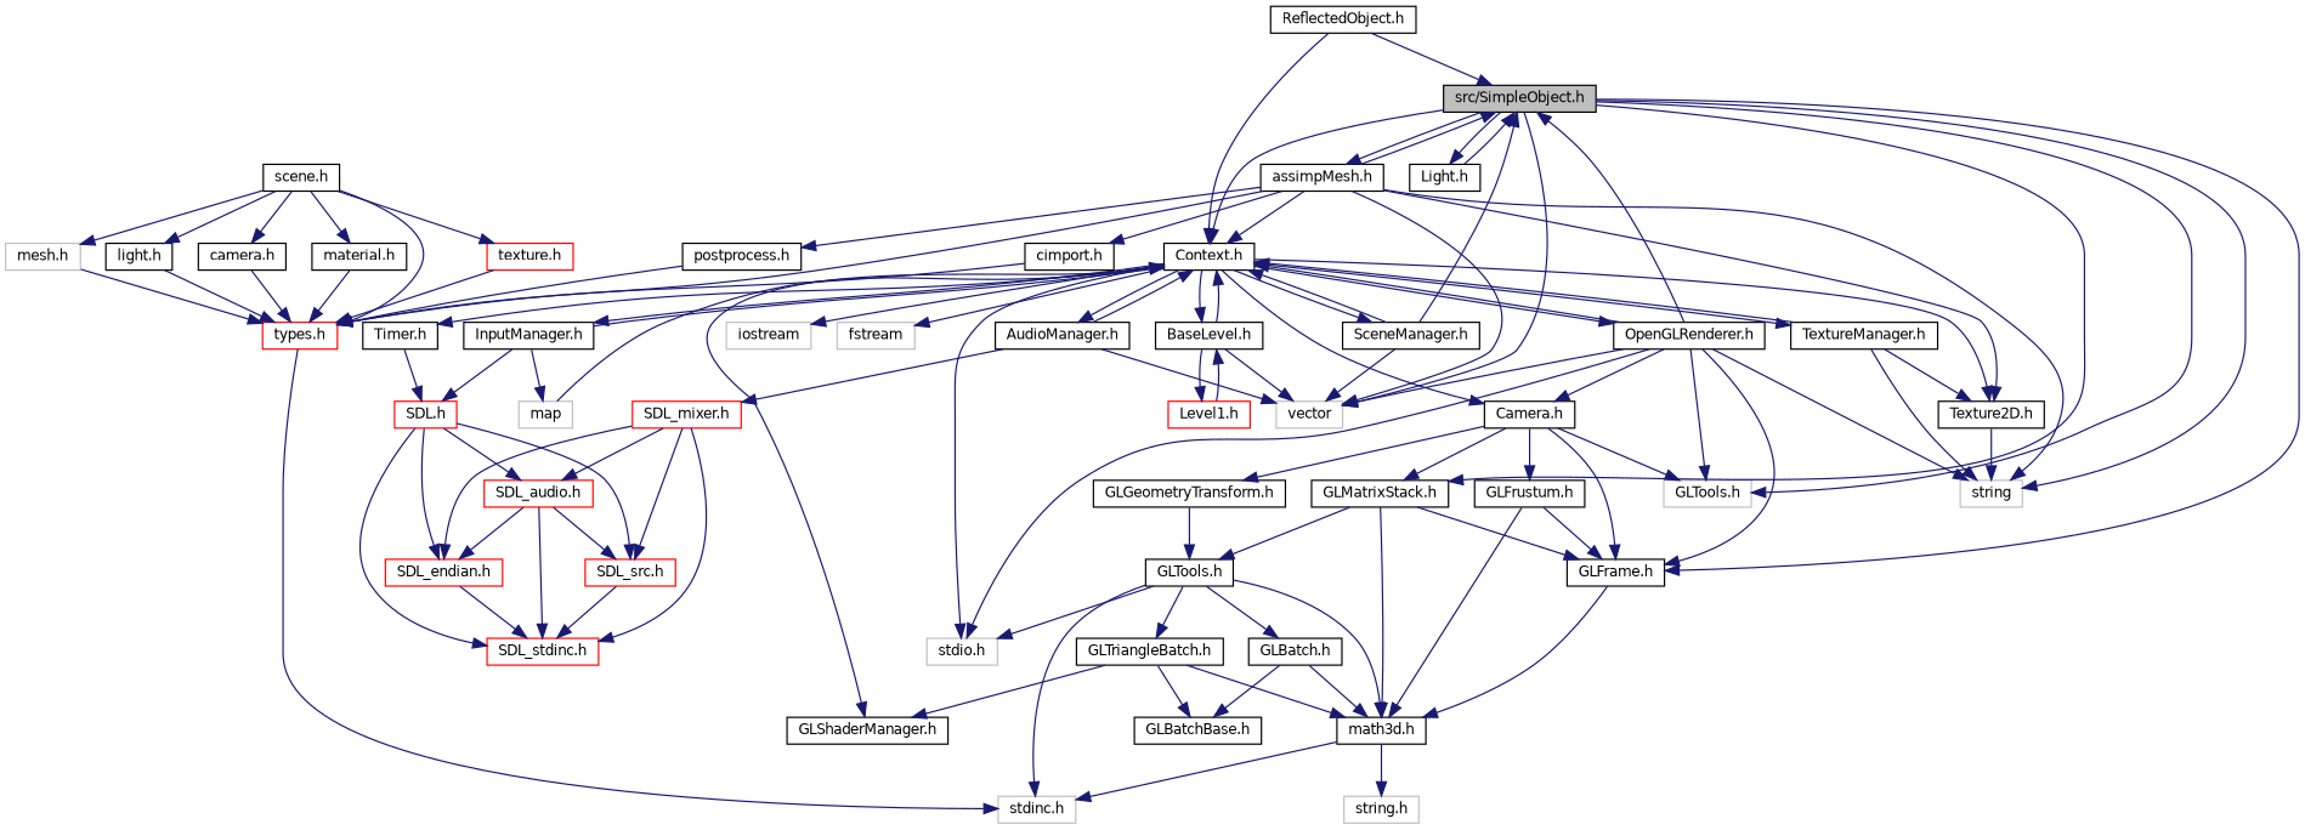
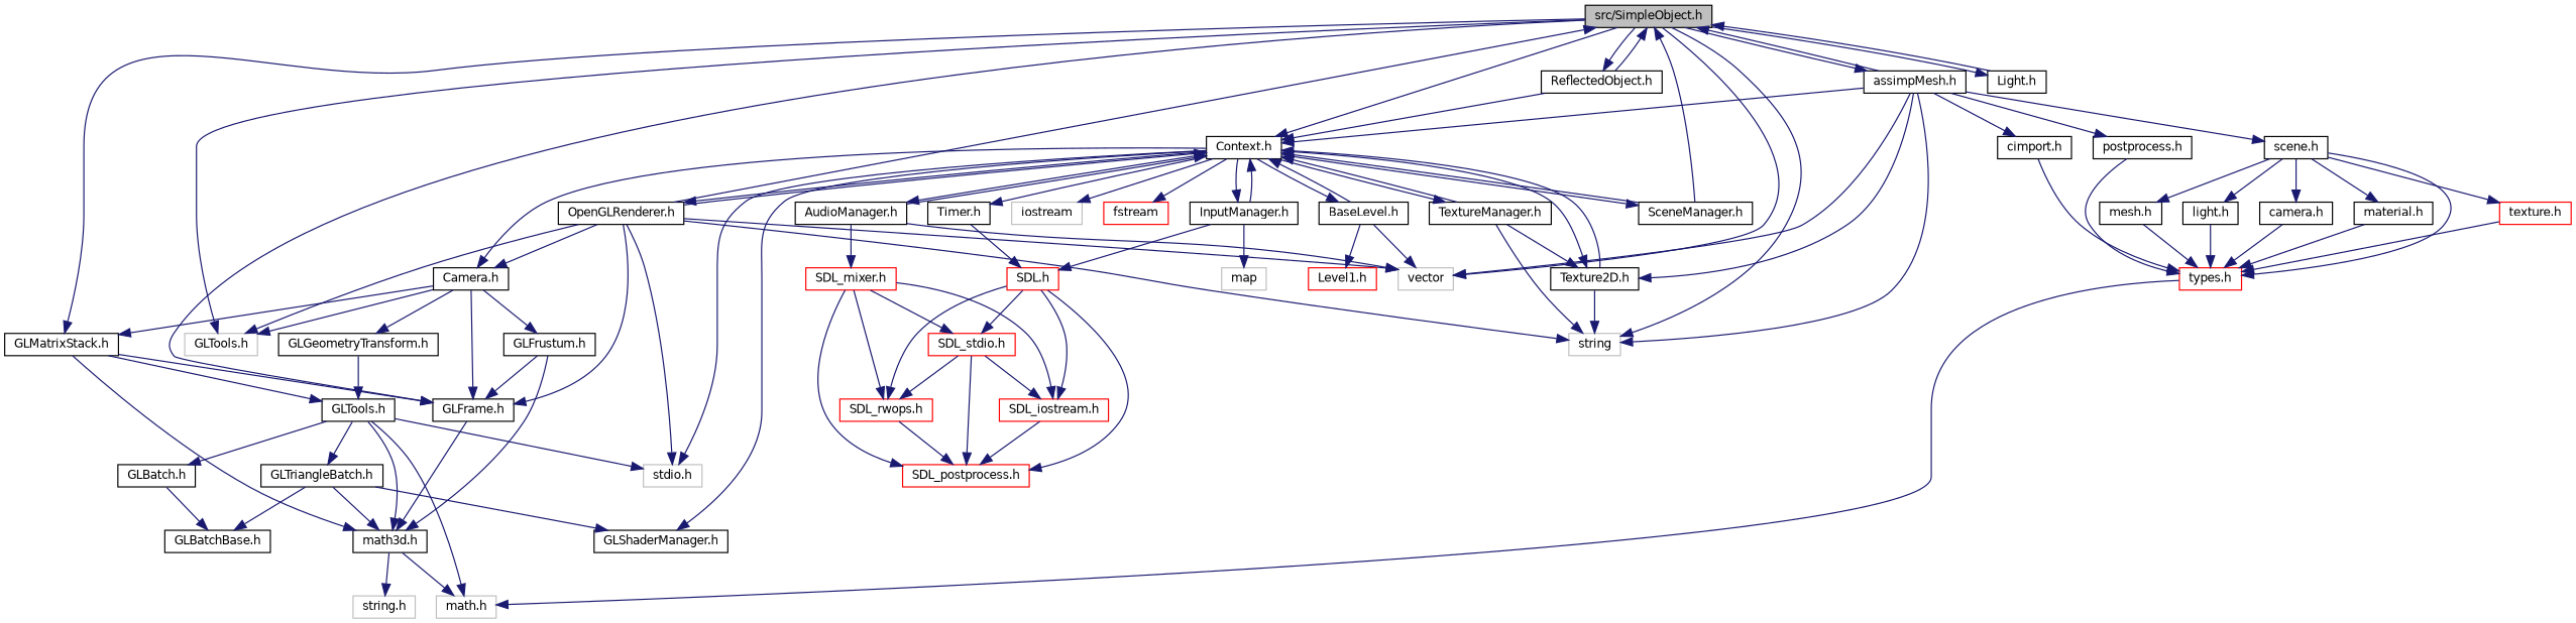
  digraph {
    node [color=black fillcolor=white fontname=Helvetica fontsize=10 shape=record style=filled]
    edge [color=midnightblue fontname=Helvetica fontsize=10 labelfontname=Helvetica labelfontsize=10 style=solid]
    n1 [fillcolor=grey75 fontcolor=black height=0.2 label="src/SimpleObject.h" width=0.4]
    n2 [color=grey75 height=0.2 label=vector width=0.4]
    n3 [color=grey75 height=0.2 label=string width=0.4]
    n4 [color=grey75 height=0.2 label="GLTools.h" width=0.4]
    n5 [height=0.2 label="GLFrame.h" width=0.4]
    n6 [height=0.2 label="GLMatrixStack.h" width=0.4]
    n7 [height=0.2 label="Context.h" width=0.4]
    n8 [height=0.2 label="Light.h" width=0.4]
    n9 [height=0.2 label="ReflectedObject.h" width=0.4]
    n10 [height=0.2 label="assimpMesh.h" width=0.4]
    n11 [height=0.2 label="math3d.h" width=0.4]
    n12 [height=0.2 label="GLTools.h" width=0.4]
    n13 [color=grey75 height=0.2 label="stdio.h" width=0.4]
    n14 [height=0.2 label="GLShaderManager.h" width=0.4]
    n15 [height=0.2 label="AudioManager.h" width=0.4]
    n16 [height=0.2 label="InputManager.h" width=0.4]
    n17 [height=0.2 label="OpenGLRenderer.h" width=0.4]
    n18 [height=0.2 label="Camera.h" width=0.4]
    n19 [height=0.2 label="SceneManager.h" width=0.4]
    n20 [height=0.2 label="BaseLevel.h" width=0.4]
    n21 [height=0.2 label="Timer.h" width=0.4]
    n22 [height=0.2 label="Texture2D.h" width=0.4]
    n23 [height=0.2 label="TextureManager.h" width=0.4]
    n24 [color=grey75 height=0.2 label=iostream width=0.4]
-   n25 [color=grey75 height=0.2 label=fstream width=0.4]
+   n25 [color=red height=0.2 label=fstream width=0.4]
    n26 [height=0.2 label="cimport.h" width=0.4]
    n27 [height=0.2 label="scene.h" width=0.4]
    n28 [height=0.2 label="postprocess.h" width=0.4]
-   n29 [color=grey75 height=0.2 label="stdinc.h" width=0.4]
+   n29 [color=grey75 height=0.2 label="math.h" width=0.4]
    n30 [color=grey75 height=0.2 label="string.h" width=0.4]
    n31 [height=0.2 label="GLBatch.h" width=0.4]
    n32 [height=0.2 label="GLTriangleBatch.h" width=0.4]
    n33 [height=0.2 label="GLBatchBase.h" width=0.4]
    n34 [color=red height=0.2 label="SDL_mixer.h" width=0.4]
    n35 [color=red height=0.2 label="SDL.h" width=0.4]
    n36 [color=grey75 height=0.2 label=map width=0.4]
    n37 [height=0.2 label="GLFrustum.h" width=0.4]
    n38 [height=0.2 label="GLGeometryTransform.h" width=0.4]
    n39 [color=red height=0.2 label="Level1.h" width=0.4]
-   n40 [color=red height=0.2 label="SDL_stdinc.h" width=0.4]
-   n41 [color=red height=0.2 label="SDL_src.h" width=0.4]
-   n42 [color=red height=0.2 label="SDL_audio.h" width=0.4]
-   n43 [color=red height=0.2 label="SDL_endian.h" width=0.4]
+   n40 [color=red height=0.2 label="SDL_postprocess.h" width=0.4]
+   n41 [color=red height=0.2 label="SDL_rwops.h" width=0.4]
+   n42 [color=red height=0.2 label="SDL_stdio.h" width=0.4]
+   n43 [color=red height=0.2 label="SDL_iostream.h" width=0.4]
    n44 [color=red height=0.2 label="types.h" width=0.4]
    n45 [color=red height=0.2 label="texture.h" width=0.4]
-   n46 [color=grey75 height=0.2 label="mesh.h" width=0.4]
+   n46 [height=0.2 label="mesh.h" width=0.4]
    n47 [height=0.2 label="light.h" width=0.4]
    n48 [height=0.2 label="camera.h" width=0.4]
    n49 [height=0.2 label="material.h" width=0.4]
    n1 -> n2
    n1 -> n3
    n1 -> n4
    n1 -> n5
    n1 -> n6
    n1 -> n7
    n1 -> n8
+   n1 -> n9
    n1 -> n10
    n5 -> n11
    n6 -> n5
    n6 -> n11
    n6 -> n12
    n7 -> n13
    n7 -> n14
    n7 -> n15
    n7 -> n16
    n7 -> n17
    n7 -> n18
    n7 -> n19
    n7 -> n20
    n7 -> n21
    n7 -> n22
    n7 -> n23
    n7 -> n24
    n7 -> n25
    n8 -> n1
    n9 -> n1
    n9 -> n7
    n10 -> n1
    n10 -> n2
    n10 -> n3
    n10 -> n7
    n10 -> n22
    n10 -> n26
-   n10 -> n44
+   n10 -> n27
    n10 -> n28
    n11 -> n29
    n11 -> n30
    n12 -> n11
    n12 -> n13
    n12 -> n29
    n12 -> n31
    n12 -> n32
    n15 -> n2
    n15 -> n7
    n15 -> n34
    n16 -> n7
    n16 -> n35
    n16 -> n36
    n17 -> n1
    n17 -> n2
    n17 -> n3
    n17 -> n4
    n17 -> n5
    n17 -> n7
    n17 -> n13
    n17 -> n18
    n18 -> n4
    n18 -> n5
    n18 -> n6
    n18 -> n37
    n18 -> n38
    n19 -> n1
-   n19 -> n2
    n19 -> n7
    n20 -> n2
    n20 -> n7
    n20 -> n39
    n21 -> n35
    n22 -> n3
-   n36 -> n7
+   n22 -> n7
    n23 -> n3
    n23 -> n7
    n23 -> n22
    n26 -> n44
    n27 -> n44
    n27 -> n45
    n27 -> n46
    n27 -> n47
    n27 -> n48
    n27 -> n49
    n28 -> n44
-   n31 -> n11
    n31 -> n33
    n32 -> n11
    n32 -> n14
    n32 -> n33
    n34 -> n40
    n34 -> n41
    n34 -> n42
    n34 -> n43
    n35 -> n40
    n35 -> n41
    n35 -> n42
    n35 -> n43
    n37 -> n5
    n37 -> n11
    n38 -> n12
-   n39 -> n20
    n41 -> n40
    n42 -> n40
    n42 -> n41
    n42 -> n43
    n43 -> n40
    n44 -> n29
    n45 -> n44
    n46 -> n44
    n47 -> n44
    n48 -> n44
    n49 -> n44
  }
